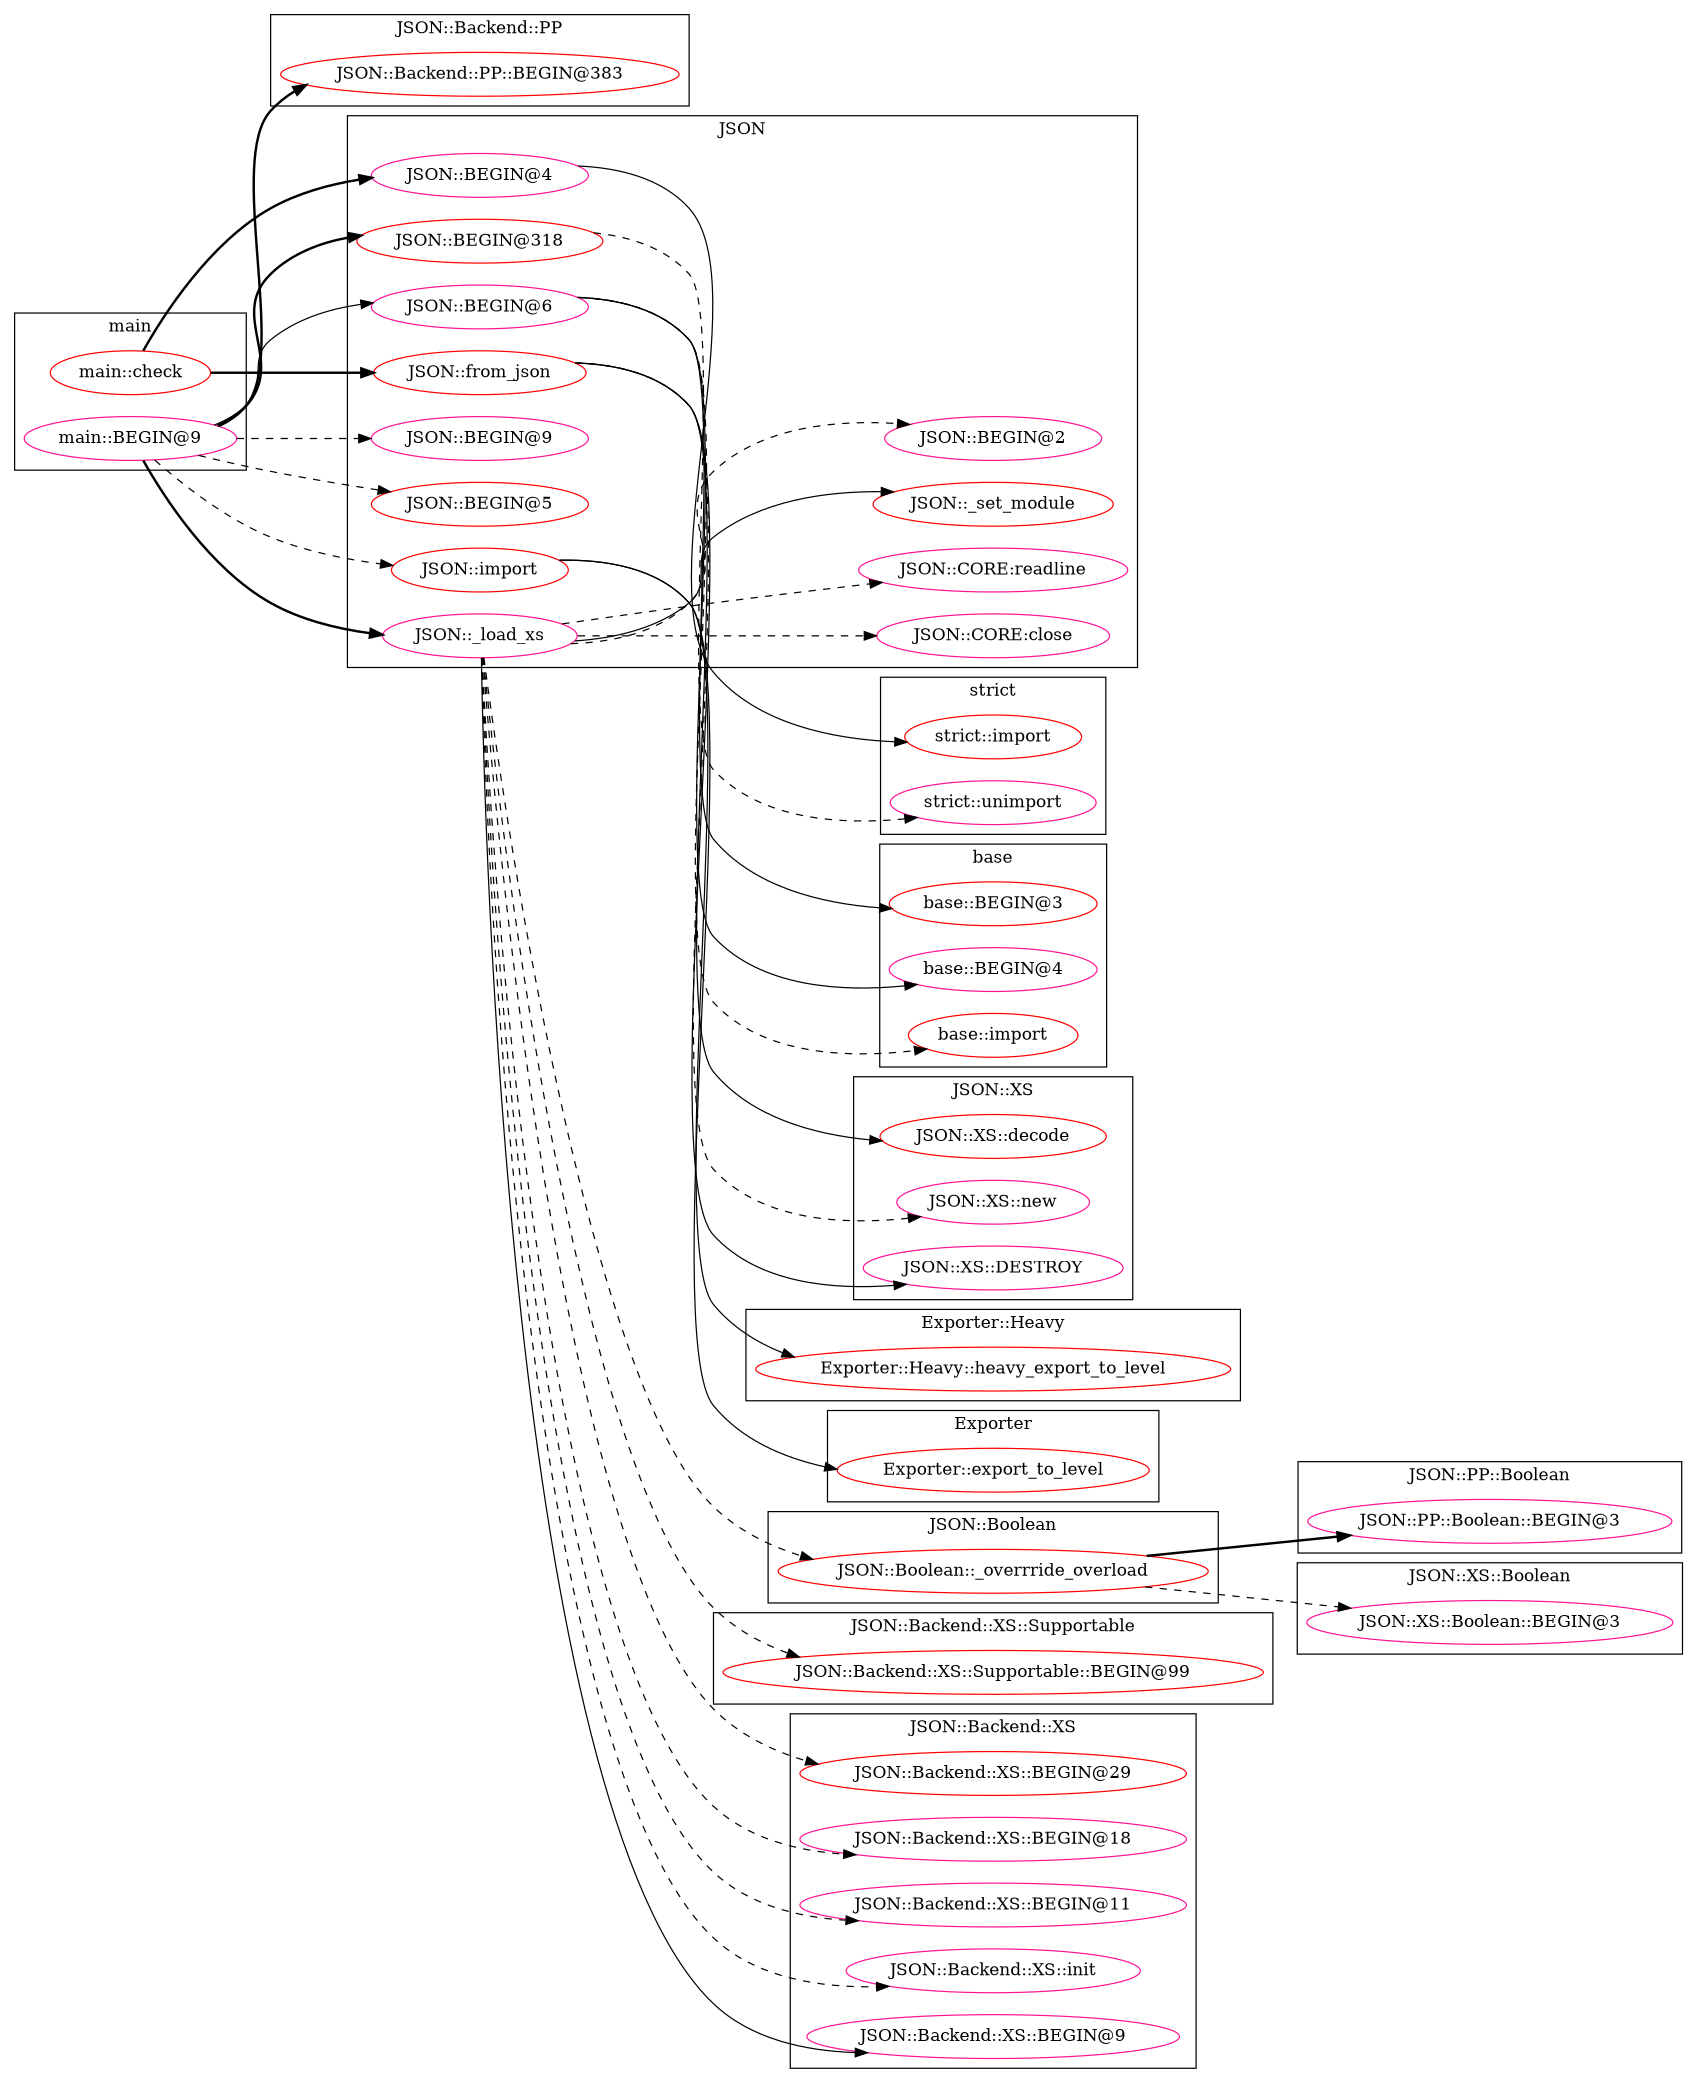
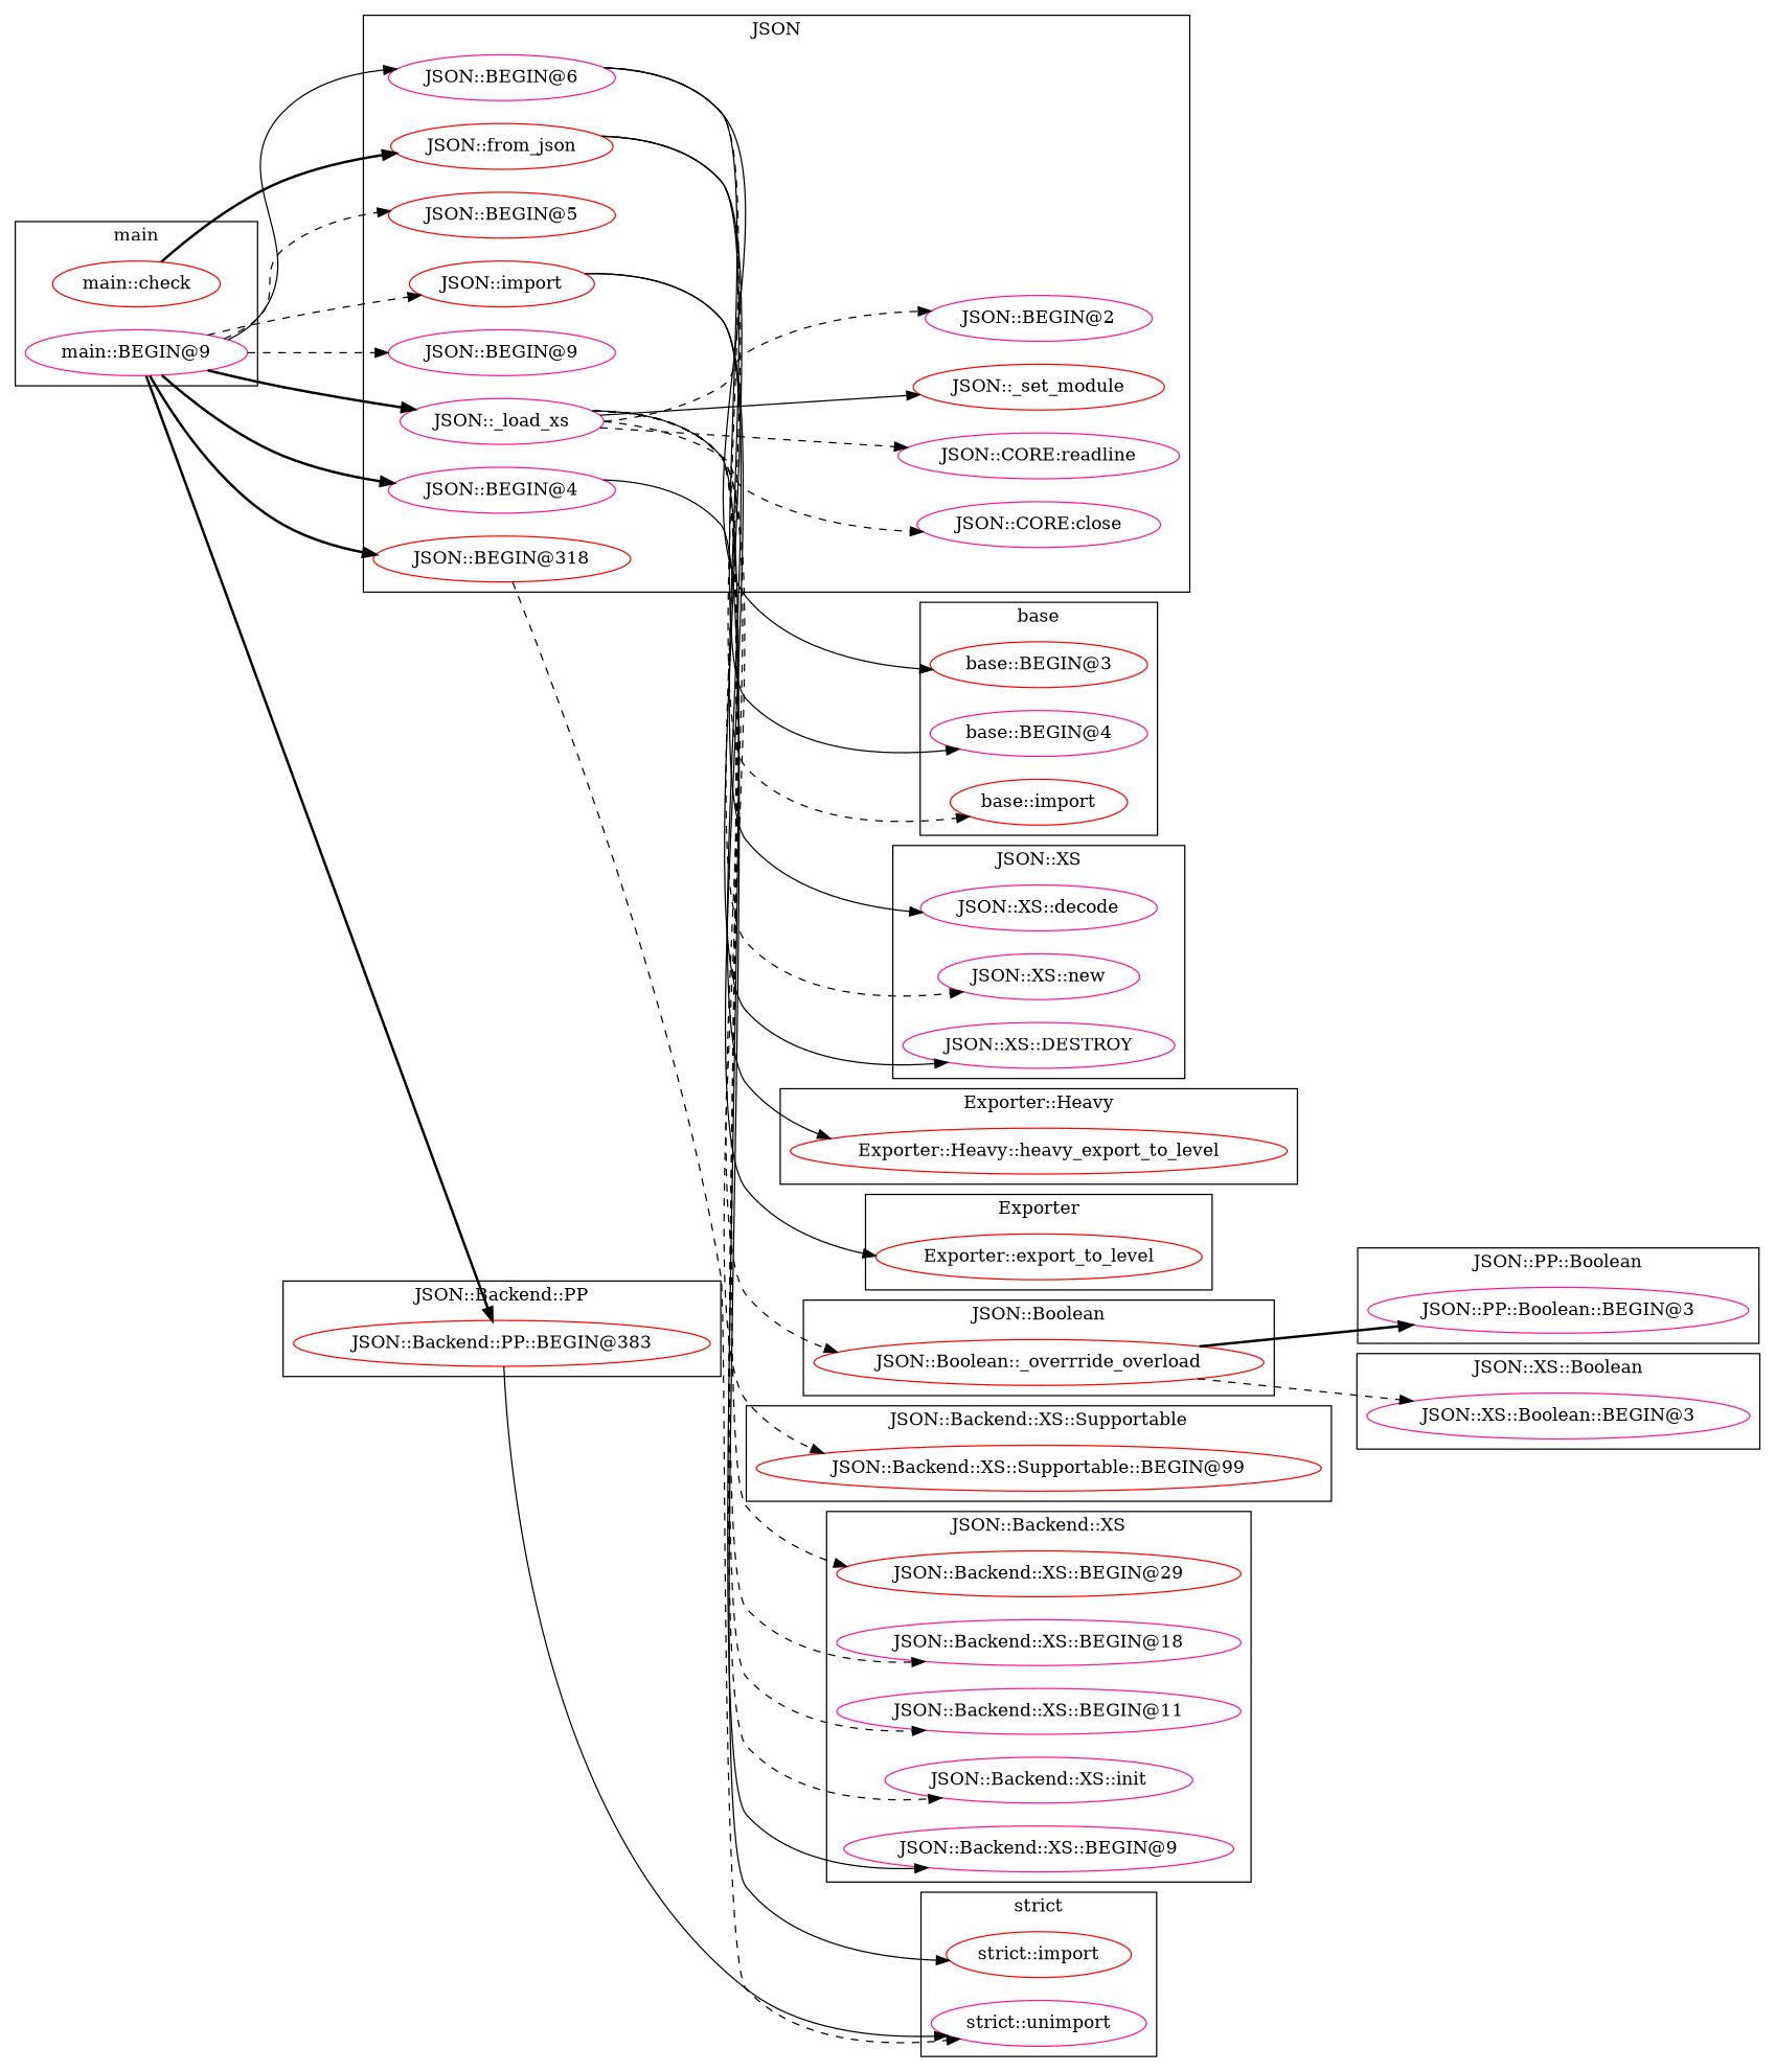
  digraph {
    fontname="DejaVu Serif"
    rankdir=LR
    node [color=deeppink fontname="DejaVu Serif"]
    edge [fontname="DejaVu Serif" style=dashed]
-   "JSON::XS::decode" [color=red]
+   "JSON::XS::decode"
    "JSON::XS::new"
    "JSON::XS::DESTROY"
    "JSON::PP::Boolean::BEGIN@3"
    "JSON::Boolean::_overrride_overload" [color=red]
    "base::BEGIN@3" [color=red]
    "base::BEGIN@4"
    "base::import" [color=red]
    "JSON::Backend::PP::BEGIN@383" [color=red]
    "main::BEGIN@9"
    "main::check" [color=red]
    "strict::import" [color=red]
    "strict::unimport"
    "JSON::XS::Boolean::BEGIN@3"
    "JSON::Backend::XS::Supportable::BEGIN@99" [color=red]
    "Exporter::Heavy::heavy_export_to_level" [color=red]
    "Exporter::export_to_level" [color=red]
    "JSON::Backend::XS::BEGIN@29" [color=red]
    "JSON::Backend::XS::BEGIN@18"
    "JSON::Backend::XS::BEGIN@11"
    "JSON::Backend::XS::init"
    "JSON::Backend::XS::BEGIN@9"
    "JSON::BEGIN@318" [color=red]
    "JSON::CORE:close"
    "JSON::BEGIN@9"
    "JSON::BEGIN@6"
    "JSON::CORE:readline"
    "JSON::BEGIN@4"
    "JSON::from_json" [color=red]
    "JSON::BEGIN@5" [color=red]
    "JSON::import" [color=red]
    "JSON::_set_module" [color=red]
    "JSON::_load_xs"
    "JSON::BEGIN@2"
    subgraph cluster_1 {
      label="JSON::XS"
      "JSON::XS::decode"
      "JSON::XS::new"
      "JSON::XS::DESTROY"
    }
    subgraph cluster_2 {
      label="JSON::PP::Boolean"
      "JSON::PP::Boolean::BEGIN@3"
    }
    subgraph cluster_3 {
      label="JSON::Boolean"
      "JSON::Boolean::_overrride_overload"
    }
    subgraph cluster_4 {
      label=base
      "base::BEGIN@3"
      "base::BEGIN@4"
      "base::import"
    }
    subgraph cluster_5 {
      label="JSON::Backend::PP"
      "JSON::Backend::PP::BEGIN@383"
    }
    subgraph cluster_6 {
      label=main
      "main::BEGIN@9"
      "main::check"
    }
    subgraph cluster_7 {
      label="strict"
      "strict::import"
      "strict::unimport"
    }
    subgraph cluster_8 {
      label="JSON::XS::Boolean"
      "JSON::XS::Boolean::BEGIN@3"
    }
    subgraph cluster_9 {
      label="JSON::Backend::XS::Supportable"
      "JSON::Backend::XS::Supportable::BEGIN@99"
    }
    subgraph cluster_10 {
      label="Exporter::Heavy"
      "Exporter::Heavy::heavy_export_to_level"
    }
    subgraph cluster_11 {
      label=Exporter
      "Exporter::export_to_level"
    }
    subgraph cluster_12 {
      label="JSON::Backend::XS"
      "JSON::Backend::XS::BEGIN@29"
      "JSON::Backend::XS::BEGIN@18"
      "JSON::Backend::XS::BEGIN@11"
      "JSON::Backend::XS::init"
      "JSON::Backend::XS::BEGIN@9"
    }
    subgraph cluster_13 {
      label=JSON
      "JSON::BEGIN@318"
      "JSON::CORE:close"
      "JSON::BEGIN@9"
      "JSON::BEGIN@6"
      "JSON::CORE:readline"
      "JSON::BEGIN@4"
      "JSON::from_json"
      "JSON::BEGIN@5"
      "JSON::import"
      "JSON::_set_module"
      "JSON::_load_xs"
      "JSON::BEGIN@2"
    }
    "JSON::Boolean::_overrride_overload" -> "JSON::PP::Boolean::BEGIN@3" [style=bold]
    "JSON::Boolean::_overrride_overload" -> "JSON::XS::Boolean::BEGIN@3"
+   "JSON::Backend::PP::BEGIN@383" -> "strict::unimport" [style=solid]
    "main::BEGIN@9" -> "JSON::Backend::PP::BEGIN@383" [style=bold]
    "main::BEGIN@9" -> "JSON::BEGIN@318" [style=bold]
    "main::BEGIN@9" -> "JSON::BEGIN@9"
    "main::BEGIN@9" -> "JSON::BEGIN@6" [style=solid]
-   "main::check" -> "JSON::BEGIN@4" [style=bold]
+   "main::BEGIN@9" -> "JSON::BEGIN@4" [style=bold]
    "main::BEGIN@9" -> "JSON::BEGIN@5"
    "main::BEGIN@9" -> "JSON::import"
    "main::BEGIN@9" -> "JSON::_load_xs" [style=bold]
    "main::check" -> "JSON::from_json" [style=bold]
    "JSON::BEGIN@318" -> "strict::unimport"
    "JSON::BEGIN@6" -> "base::BEGIN@3" [style=solid]
    "JSON::BEGIN@6" -> "base::BEGIN@4" [style=solid]
    "JSON::BEGIN@6" -> "base::import"
    "JSON::BEGIN@4" -> "strict::import" [style=solid]
    "JSON::from_json" -> "JSON::XS::decode" [style=solid]
    "JSON::from_json" -> "JSON::XS::new"
    "JSON::from_json" -> "JSON::XS::DESTROY" [style=solid]
    "JSON::import" -> "Exporter::Heavy::heavy_export_to_level" [style=solid]
    "JSON::import" -> "Exporter::export_to_level" [style=solid]
    "JSON::_load_xs" -> "JSON::Boolean::_overrride_overload"
    "JSON::_load_xs" -> "JSON::Backend::XS::Supportable::BEGIN@99"
    "JSON::_load_xs" -> "JSON::Backend::XS::BEGIN@29"
    "JSON::_load_xs" -> "JSON::Backend::XS::BEGIN@18"
    "JSON::_load_xs" -> "JSON::Backend::XS::BEGIN@11"
    "JSON::_load_xs" -> "JSON::Backend::XS::init"
    "JSON::_load_xs" -> "JSON::Backend::XS::BEGIN@9" [style=solid]
    "JSON::_load_xs" -> "JSON::CORE:close"
    "JSON::_load_xs" -> "JSON::CORE:readline"
    "JSON::_load_xs" -> "JSON::_set_module" [style=solid]
    "JSON::_load_xs" -> "JSON::BEGIN@2"
  }
